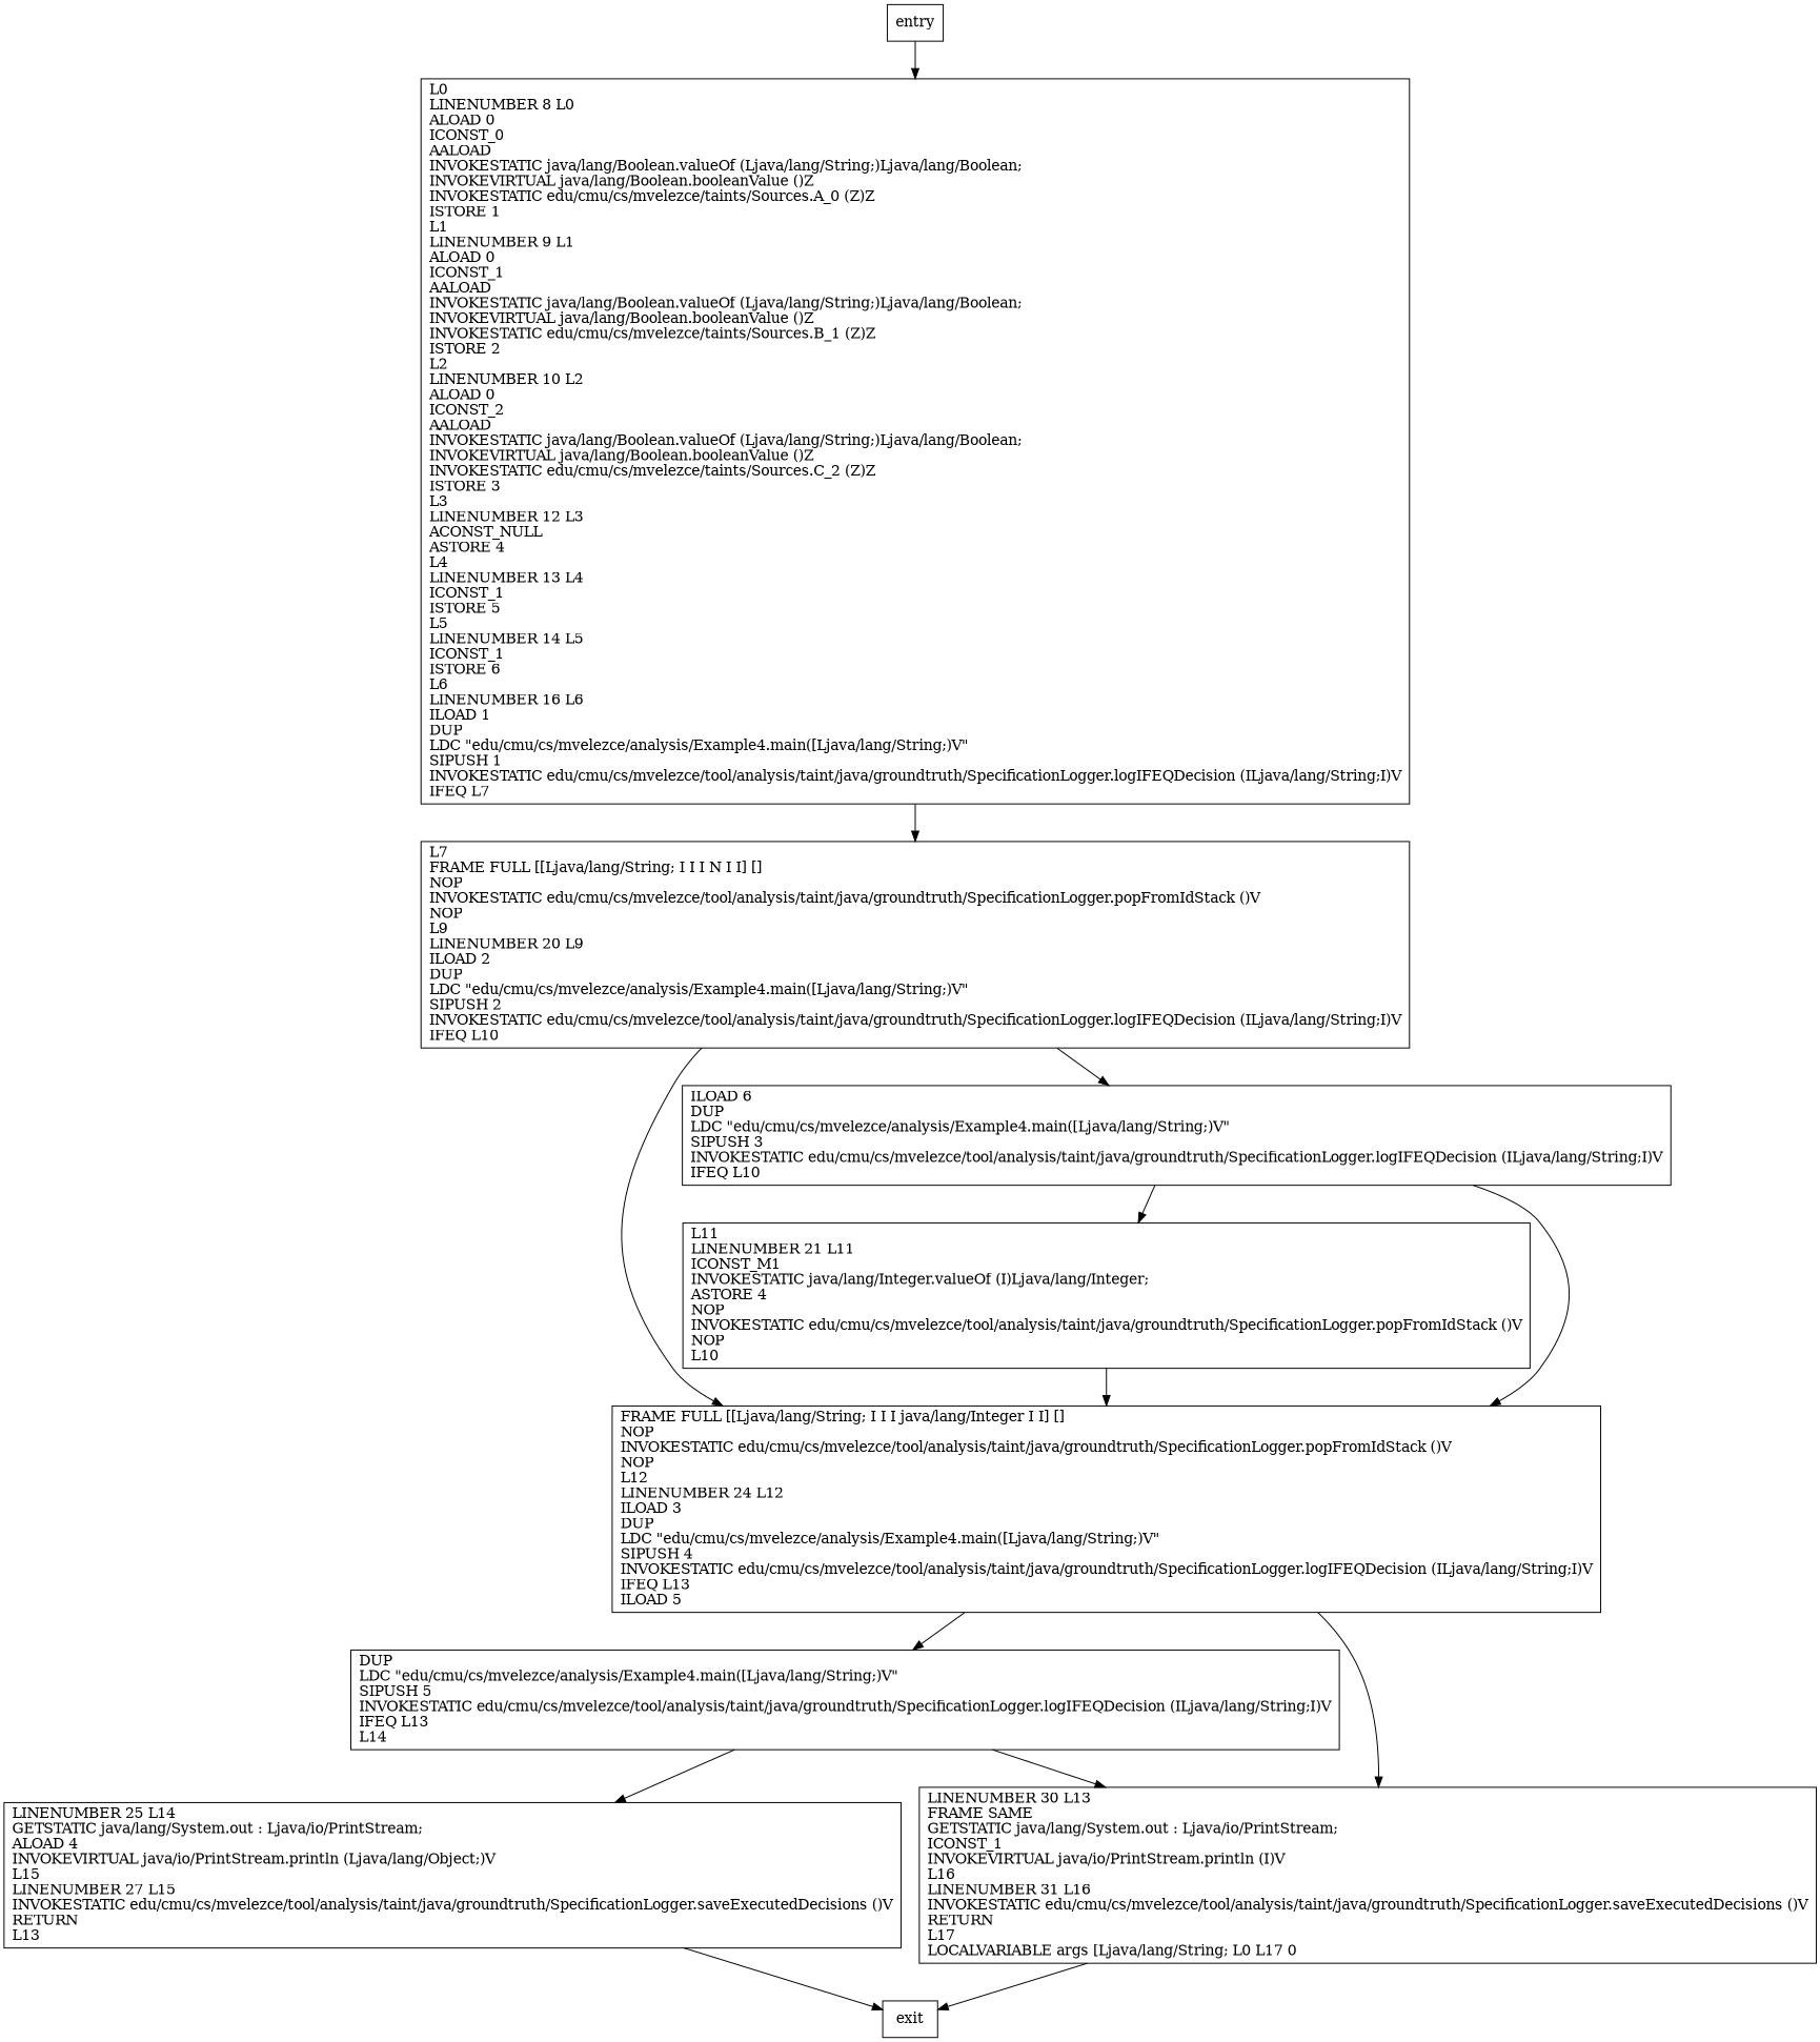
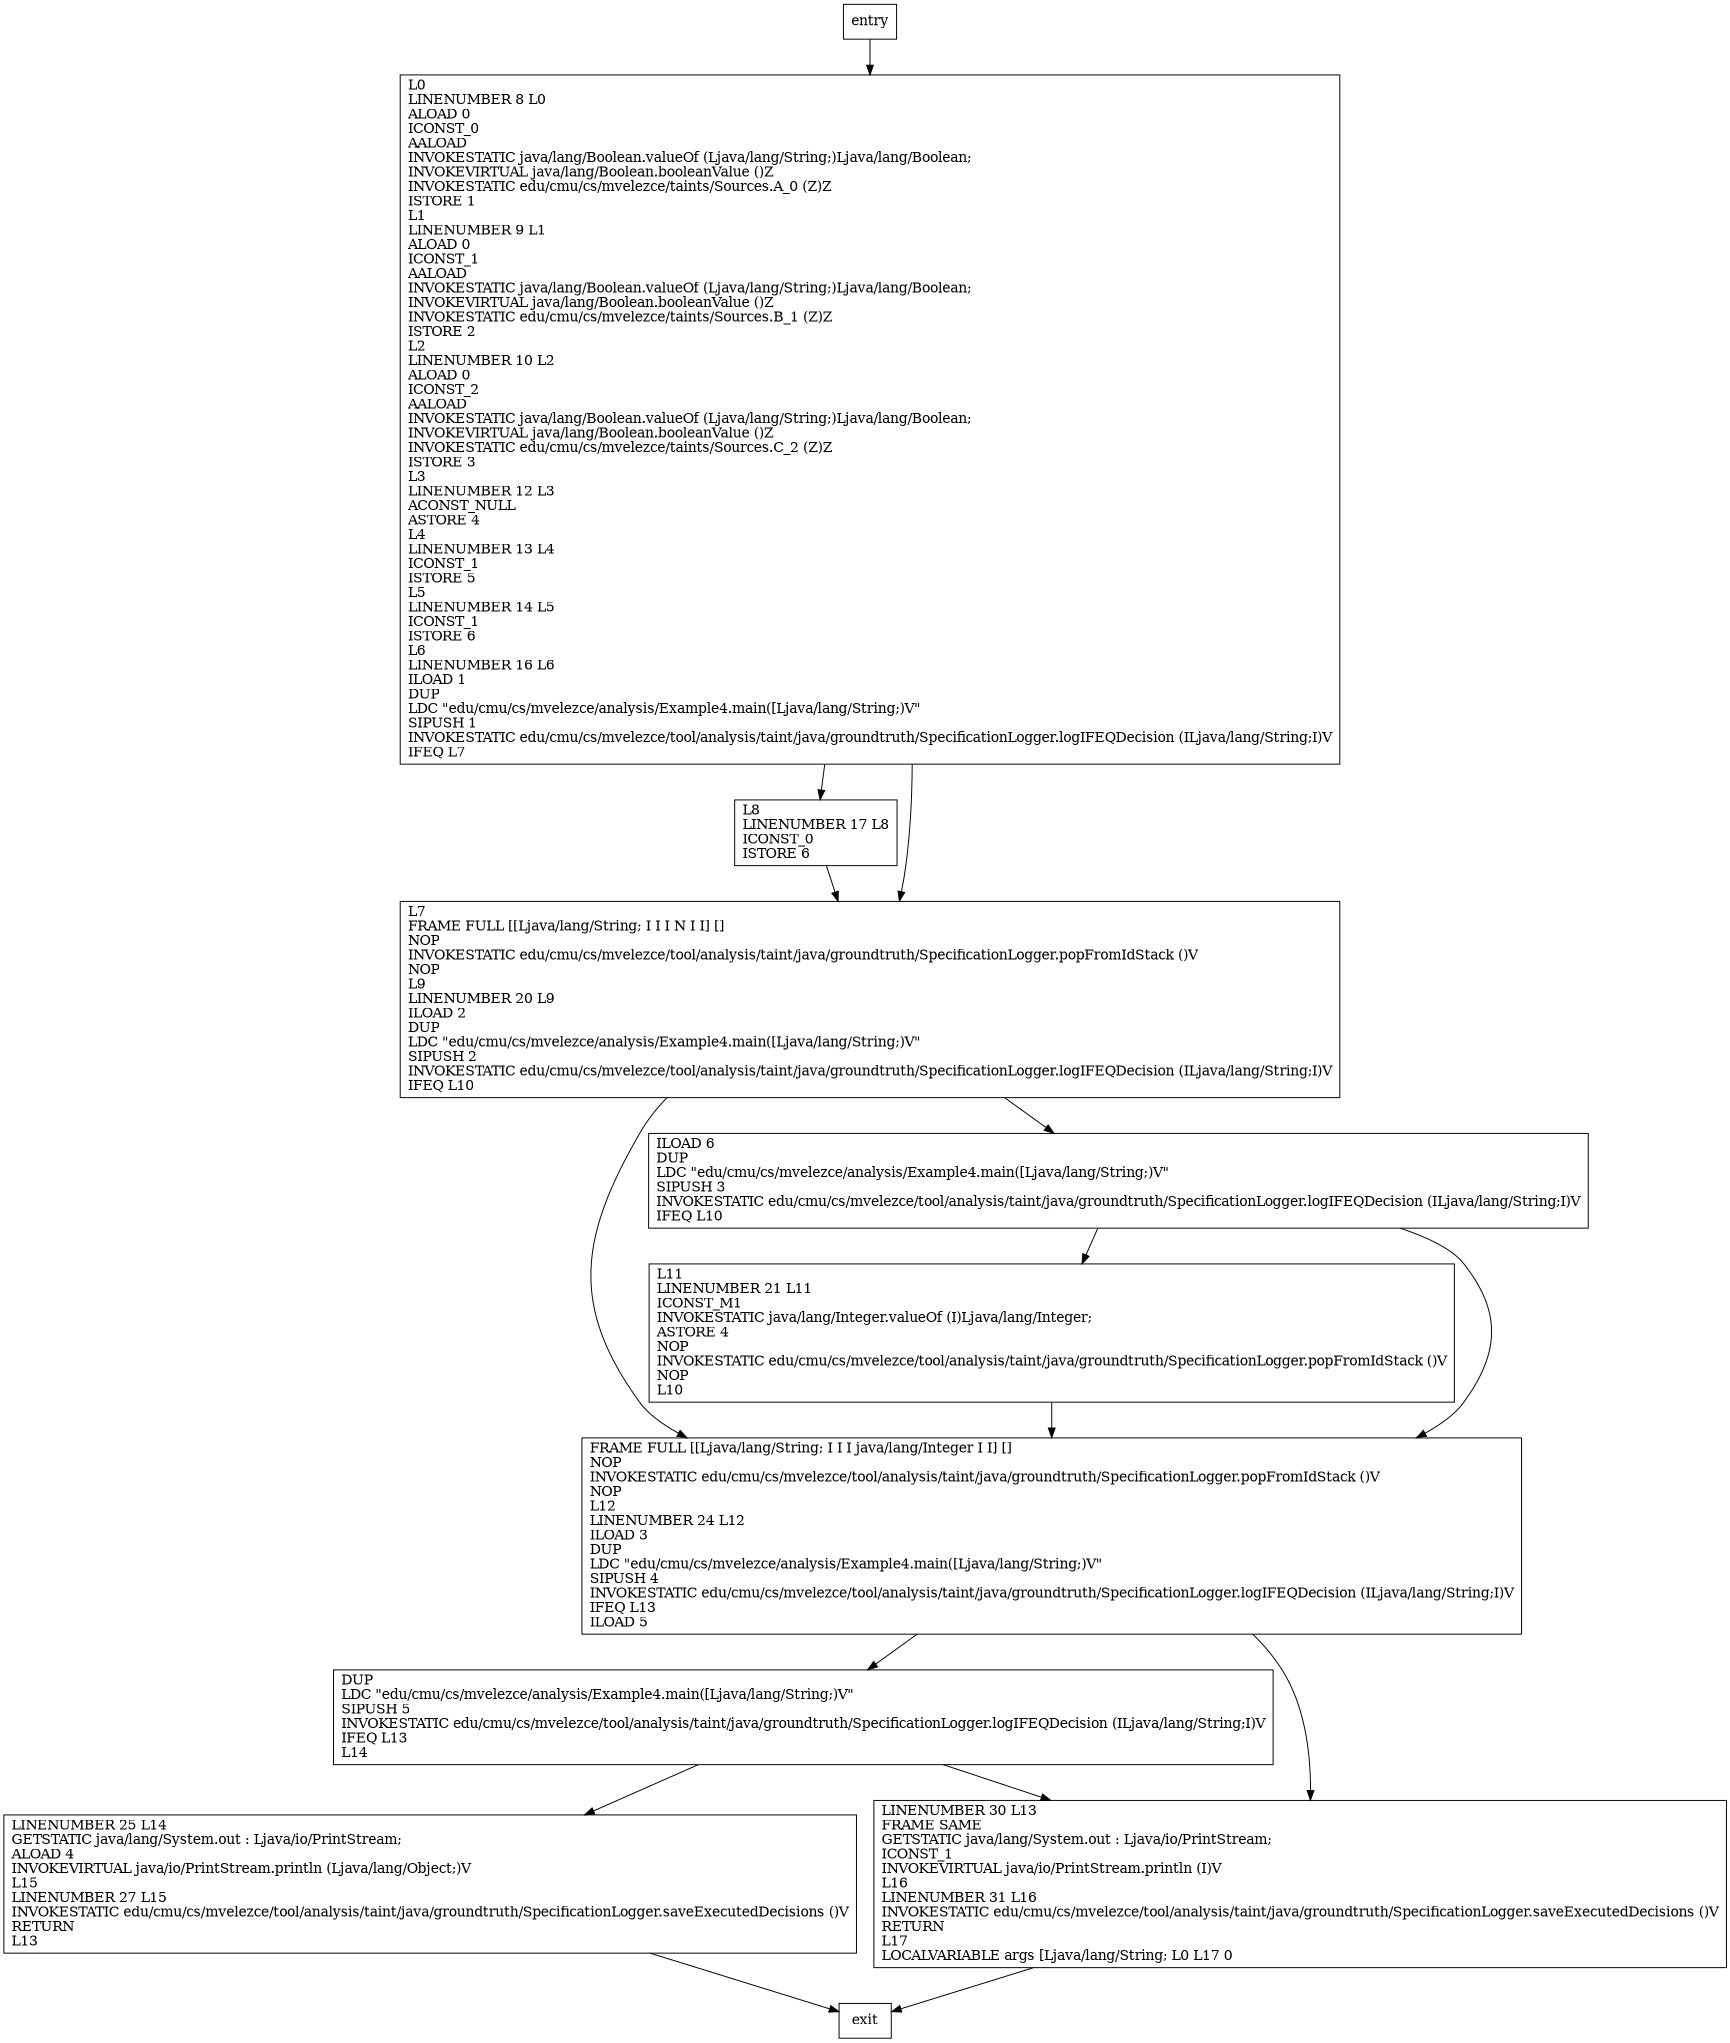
  digraph {
    node [shape=record]
    n1 [label="LINENUMBER 25 L14\lGETSTATIC java/lang/System.out : Ljava/io/PrintStream;\lALOAD 4\lINVOKEVIRTUAL java/io/PrintStream.println (Ljava/lang/Object;)V\lL15\lLINENUMBER 27 L15\lINVOKESTATIC edu/cmu/cs/mvelezce/tool/analysis/taint/java/groundtruth/SpecificationLogger.saveExecutedDecisions ()V\lRETURN\lL13\l"]
    exit
    n3 [label="L11\lLINENUMBER 21 L11\lICONST_M1\lINVOKESTATIC java/lang/Integer.valueOf (I)Ljava/lang/Integer;\lASTORE 4\lNOP\lINVOKESTATIC edu/cmu/cs/mvelezce/tool/analysis/taint/java/groundtruth/SpecificationLogger.popFromIdStack ()V\lNOP\lL10\l"]
    n4 [label="FRAME FULL [[Ljava/lang/String; I I I java/lang/Integer I I] []\lNOP\lINVOKESTATIC edu/cmu/cs/mvelezce/tool/analysis/taint/java/groundtruth/SpecificationLogger.popFromIdStack ()V\lNOP\lL12\lLINENUMBER 24 L12\lILOAD 3\lDUP\lLDC \"edu/cmu/cs/mvelezce/analysis/Example4.main([Ljava/lang/String;)V\"\lSIPUSH 4\lINVOKESTATIC edu/cmu/cs/mvelezce/tool/analysis/taint/java/groundtruth/SpecificationLogger.logIFEQDecision (ILjava/lang/String;I)V\lIFEQ L13\lILOAD 5\l"]
+   n5 [label="L8\lLINENUMBER 17 L8\lICONST_0\lISTORE 6\l"]
    n6 [label="L7\lFRAME FULL [[Ljava/lang/String; I I I N I I] []\lNOP\lINVOKESTATIC edu/cmu/cs/mvelezce/tool/analysis/taint/java/groundtruth/SpecificationLogger.popFromIdStack ()V\lNOP\lL9\lLINENUMBER 20 L9\lILOAD 2\lDUP\lLDC \"edu/cmu/cs/mvelezce/analysis/Example4.main([Ljava/lang/String;)V\"\lSIPUSH 2\lINVOKESTATIC edu/cmu/cs/mvelezce/tool/analysis/taint/java/groundtruth/SpecificationLogger.logIFEQDecision (ILjava/lang/String;I)V\lIFEQ L10\l"]
    n7 [label="DUP\lLDC \"edu/cmu/cs/mvelezce/analysis/Example4.main([Ljava/lang/String;)V\"\lSIPUSH 5\lINVOKESTATIC edu/cmu/cs/mvelezce/tool/analysis/taint/java/groundtruth/SpecificationLogger.logIFEQDecision (ILjava/lang/String;I)V\lIFEQ L13\lL14\l"]
    n8 [label="LINENUMBER 30 L13\lFRAME SAME\lGETSTATIC java/lang/System.out : Ljava/io/PrintStream;\lICONST_1\lINVOKEVIRTUAL java/io/PrintStream.println (I)V\lL16\lLINENUMBER 31 L16\lINVOKESTATIC edu/cmu/cs/mvelezce/tool/analysis/taint/java/groundtruth/SpecificationLogger.saveExecutedDecisions ()V\lRETURN\lL17\lLOCALVARIABLE args [Ljava/lang/String; L0 L17 0\l"]
    n9 [label="ILOAD 6\lDUP\lLDC \"edu/cmu/cs/mvelezce/analysis/Example4.main([Ljava/lang/String;)V\"\lSIPUSH 3\lINVOKESTATIC edu/cmu/cs/mvelezce/tool/analysis/taint/java/groundtruth/SpecificationLogger.logIFEQDecision (ILjava/lang/String;I)V\lIFEQ L10\l"]
    n10 [label="L0\lLINENUMBER 8 L0\lALOAD 0\lICONST_0\lAALOAD\lINVOKESTATIC java/lang/Boolean.valueOf (Ljava/lang/String;)Ljava/lang/Boolean;\lINVOKEVIRTUAL java/lang/Boolean.booleanValue ()Z\lINVOKESTATIC edu/cmu/cs/mvelezce/taints/Sources.A_0 (Z)Z\lISTORE 1\lL1\lLINENUMBER 9 L1\lALOAD 0\lICONST_1\lAALOAD\lINVOKESTATIC java/lang/Boolean.valueOf (Ljava/lang/String;)Ljava/lang/Boolean;\lINVOKEVIRTUAL java/lang/Boolean.booleanValue ()Z\lINVOKESTATIC edu/cmu/cs/mvelezce/taints/Sources.B_1 (Z)Z\lISTORE 2\lL2\lLINENUMBER 10 L2\lALOAD 0\lICONST_2\lAALOAD\lINVOKESTATIC java/lang/Boolean.valueOf (Ljava/lang/String;)Ljava/lang/Boolean;\lINVOKEVIRTUAL java/lang/Boolean.booleanValue ()Z\lINVOKESTATIC edu/cmu/cs/mvelezce/taints/Sources.C_2 (Z)Z\lISTORE 3\lL3\lLINENUMBER 12 L3\lACONST_NULL\lASTORE 4\lL4\lLINENUMBER 13 L4\lICONST_1\lISTORE 5\lL5\lLINENUMBER 14 L5\lICONST_1\lISTORE 6\lL6\lLINENUMBER 16 L6\lILOAD 1\lDUP\lLDC \"edu/cmu/cs/mvelezce/analysis/Example4.main([Ljava/lang/String;)V\"\lSIPUSH 1\lINVOKESTATIC edu/cmu/cs/mvelezce/tool/analysis/taint/java/groundtruth/SpecificationLogger.logIFEQDecision (ILjava/lang/String;I)V\lIFEQ L7\l"]
    entry
    n1 -> exit
    n3 -> n4
    n4 -> n7
    n4 -> n8
+   n5 -> n6
    n6 -> n4
    n6 -> n9
    n7 -> n1
    n7 -> n8
    n8 -> exit
    n9 -> n3
    n9 -> n4
+   n10 -> n5
    n10 -> n6
    entry -> n10
  }
